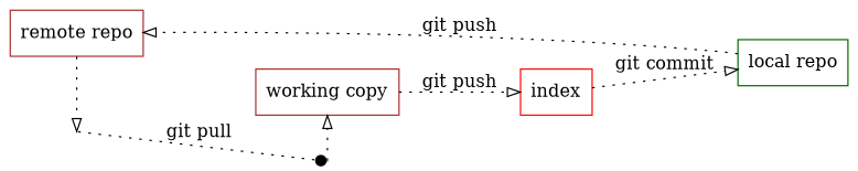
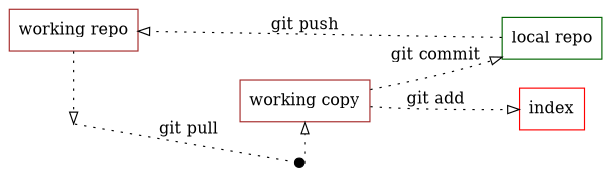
  digraph {
    rankdir=LR
    node [shape=box]
    edge [arrowhead=onormal style=dotted weight=0]
-   n1 [color=brown label="remote repo"]
+   n1 [color=brown label="working repo"]
    n2 [fixedsize=false height=0 label=none shape=point style=invisible width=0]
    n3 [color=brown label="working copy"]
    n4 [fixedsize=false height=0 label=none shape=point style=invisible width=0]
    n5 [color=red label=index]
    n6 [color=darkgreen label="local repo"]
    subgraph sub_1 {
      rank=same
      n1
      n2
    }
    subgraph sub_2 {
      rank=same
      n3
      n4
    }
    n1 -> n2
    n2 -> n4 [arrowhead=dot label="git pull"]
-   n3 -> n5 [label="git push" weight=2]
+   n3 -> n5 [label="git add" weight=2]
    n4 -> n3
-   n5 -> n6 [label="git commit" weight=2]
+   n3 -> n6 [label="git commit" weight=2]
    n6 -> n1 [label="git push" weight=2]
  }
